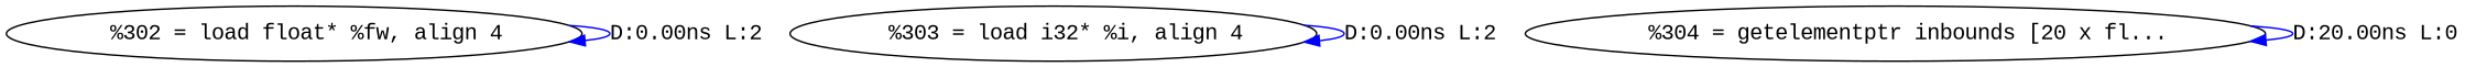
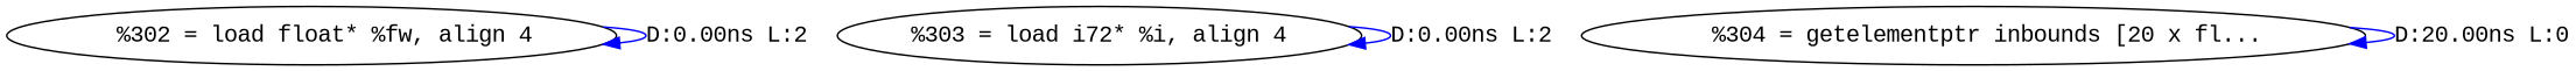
  digraph {
    fontname="Liberation Mono"
    node [fontname="Liberation Mono"]
    edge [color=blue fontname="Liberation Mono"]
    n1 [label="  %302 = load float* %fw, align 4"]
-   n2 [label="  %303 = load i32* %i, align 4"]
+   n2 [label="%303 = load i72* %i, align 4"]
    n3 [label="  %304 = getelementptr inbounds [20 x fl..."]
    n1 -> n1 [label="D:0.00ns L:2"]
    n2 -> n2 [label="D:0.00ns L:2"]
    n3 -> n3 [label="D:20.00ns L:0"]
  }
